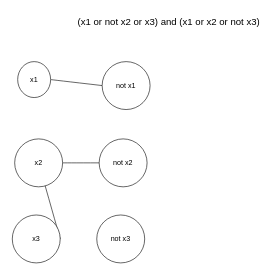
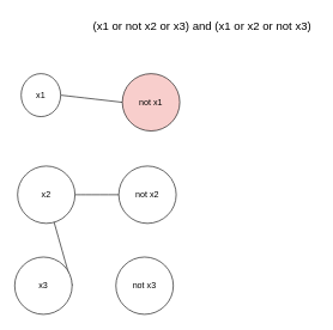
  <mxCell id="0" />
  <mxCell id="1" parent="0" />
  <mxCell id="2" value="(x1 or not x2 or x3) and (x1 or x2 or not x3)" style="text;html=1;align=center;verticalAlign=middle;resizable=0;points=[];autosize=1;strokeColor=none;fillColor=none;fontSize=16;" vertex="1" parent="1"><mxGeometry x="120" y="20" width="322" height="31" as="geometry" /></mxCell>
  <mxCell id="3" style="edgeStyle=none;curved=1;rounded=0;orthogonalLoop=1;jettySize=auto;html=1;exitX=1;exitY=0.5;exitDx=0;exitDy=0;entryX=0;entryY=0.5;entryDx=0;entryDy=0;fontSize=12;endArrow=none;startFill=0;" edge="1" parent="1" source="4" target="5"><mxGeometry relative="1" as="geometry" /></mxCell>
  <mxCell id="4" value="x1" style="ellipse;whiteSpace=wrap;html=1;" vertex="1" parent="1"><mxGeometry x="29" y="102" width="55" height="60" as="geometry" /></mxCell>
- <mxCell id="5" value="not x1" style="ellipse;whiteSpace=wrap;html=1;" vertex="1" parent="1"><mxGeometry x="170" y="102" width="80" height="80" as="geometry" /></mxCell>
+ <mxCell id="5" value="not x1" style="ellipse;whiteSpace=wrap;html=1;fillColor=#f8cecc;" vertex="1" parent="1"><mxGeometry x="170" y="102" width="80" height="80" as="geometry" /></mxCell>
  <mxCell id="6" style="edgeStyle=none;curved=1;rounded=0;orthogonalLoop=1;jettySize=auto;html=1;exitX=1;exitY=0.5;exitDx=0;exitDy=0;fontSize=12;endArrow=none;startFill=0;" edge="1" parent="1" source="7" target="10"><mxGeometry relative="1" as="geometry" /></mxCell>
  <mxCell id="7" value="x3" style="ellipse;whiteSpace=wrap;html=1;" vertex="1" parent="1"><mxGeometry x="20" y="358" width="80" height="80" as="geometry" /></mxCell>
  <mxCell id="8" value="not x3" style="ellipse;whiteSpace=wrap;html=1;" vertex="1" parent="1"><mxGeometry x="161" y="358" width="80" height="80" as="geometry" /></mxCell>
  <mxCell id="9" style="edgeStyle=none;curved=1;rounded=0;orthogonalLoop=1;jettySize=auto;html=1;exitX=1;exitY=0.5;exitDx=0;exitDy=0;entryX=0;entryY=0.5;entryDx=0;entryDy=0;fontSize=12;endArrow=none;startFill=0;" edge="1" parent="1" source="10" target="11"><mxGeometry relative="1" as="geometry" /></mxCell>
  <mxCell id="10" value="x2" style="ellipse;whiteSpace=wrap;html=1;" vertex="1" parent="1"><mxGeometry x="24" y="231" width="80" height="80" as="geometry" /></mxCell>
  <mxCell id="11" value="not x2" style="ellipse;whiteSpace=wrap;html=1;" vertex="1" parent="1"><mxGeometry x="165" y="231" width="80" height="80" as="geometry" /></mxCell>
